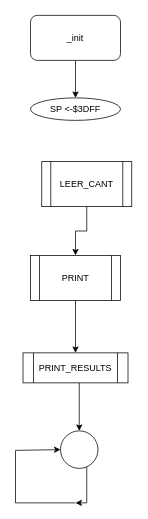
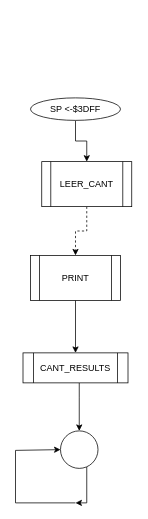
  <mxCell id="0" />
  <mxCell id="1" parent="0" />
- <mxCell id="2" style="edgeStyle=orthogonalEdgeStyle;rounded=0;orthogonalLoop=1;jettySize=auto;html=1;exitX=0.5;exitY=1;exitDx=0;exitDy=0;entryX=0.5;entryY=0;entryDx=0;entryDy=0;" edge="1" parent="1" source="3" target="5"><mxGeometry relative="1" as="geometry" /></mxCell>
- <mxCell id="3" value="_init" style="rounded=1;whiteSpace=wrap;html=1;" vertex="1" parent="1"><mxGeometry x="40" y="20" width="120" height="60" as="geometry" /></mxCell>
+ <mxCell id="4" style="edgeStyle=orthogonalEdgeStyle;rounded=0;orthogonalLoop=1;jettySize=auto;html=1;exitX=0.5;exitY=1;exitDx=0;exitDy=0;entryX=0.5;entryY=0;entryDx=0;entryDy=0;" edge="1" parent="1" source="5" target="7"><mxGeometry relative="1" as="geometry" /></mxCell>
  <mxCell id="5" value="SP &amp;lt;-$3DFF" style="ellipse;whiteSpace=wrap;html=1;" vertex="1" parent="1"><mxGeometry x="40" y="130" width="120" height="30" as="geometry" /></mxCell>
- <mxCell id="6" style="edgeStyle=orthogonalEdgeStyle;rounded=0;orthogonalLoop=1;jettySize=auto;html=1;exitX=0.5;exitY=1;exitDx=0;exitDy=0;entryX=0.5;entryY=0;entryDx=0;entryDy=0;" edge="1" parent="1" source="7" target="9"><mxGeometry relative="1" as="geometry" /></mxCell>
+ <mxCell id="6" style="edgeStyle=orthogonalEdgeStyle;rounded=0;orthogonalLoop=1;jettySize=auto;html=1;exitX=0.5;exitY=1;exitDx=0;exitDy=0;entryX=0.5;entryY=0;entryDx=0;entryDy=0;dashed=1;" edge="1" parent="1" source="7" target="9"><mxGeometry relative="1" as="geometry" /></mxCell>
  <mxCell id="7" value="LEER_CANT" style="shape=process;whiteSpace=wrap;html=1;backgroundOutline=1;" vertex="1" parent="1"><mxGeometry x="55" y="215" width="120" height="60" as="geometry" /></mxCell>
  <mxCell id="8" style="edgeStyle=orthogonalEdgeStyle;rounded=0;orthogonalLoop=1;jettySize=auto;html=1;exitX=0.5;exitY=1;exitDx=0;exitDy=0;entryX=0.5;entryY=0;entryDx=0;entryDy=0;" edge="1" parent="1" source="9" target="11"><mxGeometry relative="1" as="geometry" /></mxCell>
  <mxCell id="9" value="PRINT" style="shape=process;whiteSpace=wrap;html=1;backgroundOutline=1;" vertex="1" parent="1"><mxGeometry x="40" y="340" width="120" height="60" as="geometry" /></mxCell>
  <mxCell id="10" value="" style="edgeStyle=orthogonalEdgeStyle;rounded=0;orthogonalLoop=1;jettySize=auto;html=1;" edge="1" parent="1" source="11" target="13"><mxGeometry relative="1" as="geometry"><Array as="points"><mxPoint x="105" y="530" /><mxPoint x="105" y="530" /></Array></mxGeometry></mxCell>
- <mxCell id="11" value="PRINT_RESULTS" style="shape=process;whiteSpace=wrap;html=1;backgroundOutline=1;" vertex="1" parent="1"><mxGeometry x="30" y="470" width="140" height="40" as="geometry" /></mxCell>
+ <mxCell id="11" value="CANT_RESULTS" style="shape=process;whiteSpace=wrap;html=1;backgroundOutline=1;" vertex="1" parent="1"><mxGeometry x="30" y="470" width="140" height="40" as="geometry" /></mxCell>
  <mxCell id="12" style="edgeStyle=orthogonalEdgeStyle;rounded=0;orthogonalLoop=1;jettySize=auto;html=1;" edge="1" parent="1" source="13"><mxGeometry relative="1" as="geometry"><mxPoint x="100" y="670" as="targetPoint" /><Array as="points"><mxPoint x="115" y="670" /></Array></mxGeometry></mxCell>
  <mxCell id="13" value="" style="ellipse;whiteSpace=wrap;html=1;aspect=fixed;" vertex="1" parent="1"><mxGeometry x="80" y="574" width="50" height="50" as="geometry" /></mxCell>
  <mxCell id="14" value="" style="endArrow=none;html=1;" edge="1" parent="1"><mxGeometry width="50" height="50" relative="1" as="geometry"><mxPoint x="20" y="670" as="sourcePoint" /><mxPoint x="20" y="600" as="targetPoint" /></mxGeometry></mxCell>
  <mxCell id="15" value="" style="endArrow=none;html=1;" edge="1" parent="1"><mxGeometry width="50" height="50" relative="1" as="geometry"><mxPoint x="20" y="670" as="sourcePoint" /><mxPoint x="100" y="670" as="targetPoint" /></mxGeometry></mxCell>
  <mxCell id="16" value="" style="endArrow=classic;html=1;entryX=0;entryY=0.5;entryDx=0;entryDy=0;" edge="1" parent="1" target="13"><mxGeometry width="50" height="50" relative="1" as="geometry"><mxPoint x="20" y="600" as="sourcePoint" /><mxPoint x="70" y="550" as="targetPoint" /></mxGeometry></mxCell>
